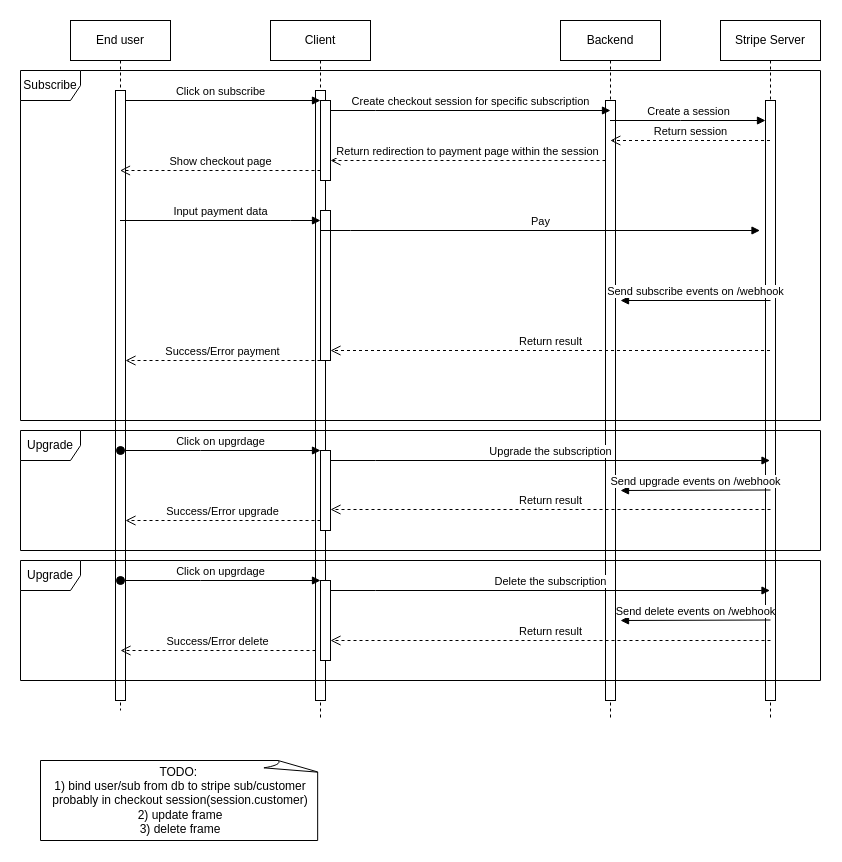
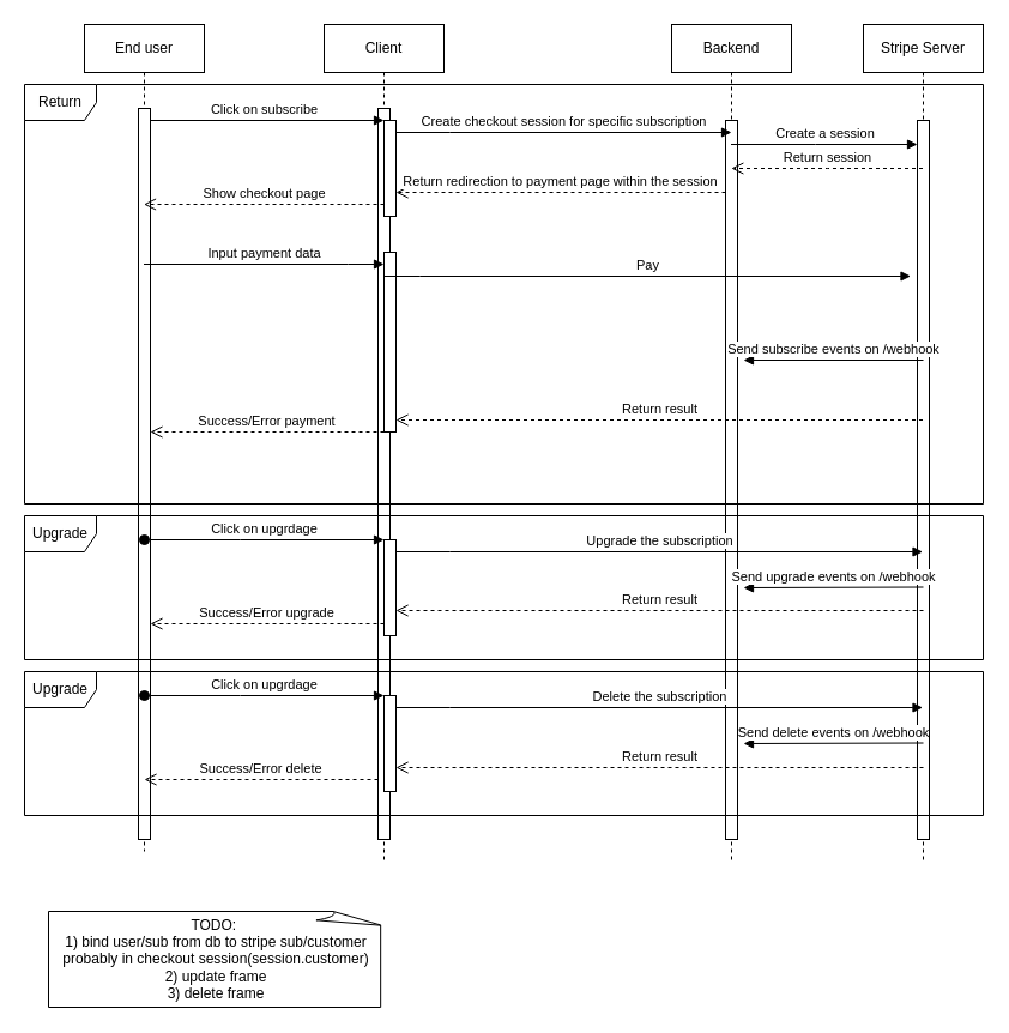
  <mxCell id="0" />
  <mxCell id="1" parent="0" />
  <mxCell id="2" value="Client" style="shape=umlLifeline;perimeter=lifelinePerimeter;whiteSpace=wrap;html=1;container=0;dropTarget=0;collapsible=0;recursiveResize=0;outlineConnect=0;portConstraint=eastwest;newEdgeStyle={&quot;edgeStyle&quot;:&quot;elbowEdgeStyle&quot;,&quot;elbow&quot;:&quot;vertical&quot;,&quot;curved&quot;:0,&quot;rounded&quot;:0};" parent="1" vertex="1"><mxGeometry x="270" y="20" width="100" height="700" as="geometry" /></mxCell>
  <mxCell id="3" value="" style="html=1;points=[];perimeter=orthogonalPerimeter;outlineConnect=0;targetShapes=umlLifeline;portConstraint=eastwest;newEdgeStyle={&quot;edgeStyle&quot;:&quot;elbowEdgeStyle&quot;,&quot;elbow&quot;:&quot;vertical&quot;,&quot;curved&quot;:0,&quot;rounded&quot;:0};" parent="2" vertex="1"><mxGeometry x="45" y="70" width="10" height="610" as="geometry" /></mxCell>
  <mxCell id="4" value="" style="html=1;points=[];perimeter=orthogonalPerimeter;outlineConnect=0;targetShapes=umlLifeline;portConstraint=eastwest;newEdgeStyle={&quot;edgeStyle&quot;:&quot;elbowEdgeStyle&quot;,&quot;elbow&quot;:&quot;vertical&quot;,&quot;curved&quot;:0,&quot;rounded&quot;:0};" parent="2" vertex="1"><mxGeometry x="50" y="80" width="10" height="80" as="geometry" /></mxCell>
  <mxCell id="5" value="" style="html=1;points=[];perimeter=orthogonalPerimeter;outlineConnect=0;targetShapes=umlLifeline;portConstraint=eastwest;newEdgeStyle={&quot;edgeStyle&quot;:&quot;elbowEdgeStyle&quot;,&quot;elbow&quot;:&quot;vertical&quot;,&quot;curved&quot;:0,&quot;rounded&quot;:0};" parent="2" vertex="1"><mxGeometry x="50" y="190" width="10" height="150" as="geometry" /></mxCell>
  <mxCell id="6" value="Backend" style="shape=umlLifeline;perimeter=lifelinePerimeter;whiteSpace=wrap;html=1;container=0;dropTarget=0;collapsible=0;recursiveResize=0;outlineConnect=0;portConstraint=eastwest;newEdgeStyle={&quot;edgeStyle&quot;:&quot;elbowEdgeStyle&quot;,&quot;elbow&quot;:&quot;vertical&quot;,&quot;curved&quot;:0,&quot;rounded&quot;:0};" parent="1" vertex="1"><mxGeometry x="560" y="20" width="100" height="700" as="geometry" /></mxCell>
  <mxCell id="7" value="" style="html=1;points=[];perimeter=orthogonalPerimeter;outlineConnect=0;targetShapes=umlLifeline;portConstraint=eastwest;newEdgeStyle={&quot;edgeStyle&quot;:&quot;elbowEdgeStyle&quot;,&quot;elbow&quot;:&quot;vertical&quot;,&quot;curved&quot;:0,&quot;rounded&quot;:0};" parent="6" vertex="1"><mxGeometry x="45" y="80" width="10" height="600" as="geometry" /></mxCell>
  <mxCell id="8" value="Create checkout session for specific subscription" style="html=1;verticalAlign=bottom;endArrow=block;edgeStyle=elbowEdgeStyle;elbow=vertical;curved=0;rounded=0;" parent="1" edge="1"><mxGeometry relative="1" as="geometry"><mxPoint x="330" y="110" as="sourcePoint" /><Array as="points"><mxPoint x="375" y="110" /></Array><mxPoint x="610" y="110" as="targetPoint" /><mxPoint as="offset" /></mxGeometry></mxCell>
  <mxCell id="9" value="Return redirection to payment page within the session" style="html=1;verticalAlign=bottom;endArrow=open;dashed=1;endSize=8;edgeStyle=elbowEdgeStyle;elbow=vertical;curved=0;rounded=0;" parent="1" edge="1"><mxGeometry relative="1" as="geometry"><mxPoint x="330" y="160" as="targetPoint" /><Array as="points"><mxPoint x="385" y="160" /></Array><mxPoint x="605" y="160" as="sourcePoint" /></mxGeometry></mxCell>
  <mxCell id="10" value="Stripe Server" style="shape=umlLifeline;perimeter=lifelinePerimeter;whiteSpace=wrap;html=1;container=0;dropTarget=0;collapsible=0;recursiveResize=0;outlineConnect=0;portConstraint=eastwest;newEdgeStyle={&quot;edgeStyle&quot;:&quot;elbowEdgeStyle&quot;,&quot;elbow&quot;:&quot;vertical&quot;,&quot;curved&quot;:0,&quot;rounded&quot;:0};" parent="1" vertex="1"><mxGeometry x="720" y="20" width="100" height="700" as="geometry" /></mxCell>
  <mxCell id="11" value="" style="html=1;points=[];perimeter=orthogonalPerimeter;outlineConnect=0;targetShapes=umlLifeline;portConstraint=eastwest;newEdgeStyle={&quot;edgeStyle&quot;:&quot;elbowEdgeStyle&quot;,&quot;elbow&quot;:&quot;vertical&quot;,&quot;curved&quot;:0,&quot;rounded&quot;:0};" parent="10" vertex="1"><mxGeometry x="45" y="80" width="10" height="600" as="geometry" /></mxCell>
  <mxCell id="12" value="Click on subscribe" style="html=1;verticalAlign=bottom;startArrow=oval;endArrow=block;startSize=8;edgeStyle=elbowEdgeStyle;elbow=vertical;curved=0;rounded=0;" parent="1" edge="1"><mxGeometry relative="1" as="geometry"><mxPoint x="120" y="100" as="sourcePoint" /><mxPoint x="320" y="100" as="targetPoint" /><Array as="points"><mxPoint x="200.5" y="100" /></Array></mxGeometry></mxCell>
  <mxCell id="13" value="End user" style="shape=umlLifeline;perimeter=lifelinePerimeter;whiteSpace=wrap;html=1;container=0;dropTarget=0;collapsible=0;recursiveResize=0;outlineConnect=0;portConstraint=eastwest;newEdgeStyle={&quot;edgeStyle&quot;:&quot;elbowEdgeStyle&quot;,&quot;elbow&quot;:&quot;vertical&quot;,&quot;curved&quot;:0,&quot;rounded&quot;:0};" parent="1" vertex="1"><mxGeometry x="70" y="20" width="100" height="690" as="geometry" /></mxCell>
  <mxCell id="14" value="" style="html=1;points=[];perimeter=orthogonalPerimeter;outlineConnect=0;targetShapes=umlLifeline;portConstraint=eastwest;newEdgeStyle={&quot;edgeStyle&quot;:&quot;elbowEdgeStyle&quot;,&quot;elbow&quot;:&quot;vertical&quot;,&quot;curved&quot;:0,&quot;rounded&quot;:0};" parent="13" vertex="1"><mxGeometry x="45" y="70" width="10" height="610" as="geometry" /></mxCell>
  <mxCell id="15" value="Create a session" style="html=1;verticalAlign=bottom;endArrow=block;edgeStyle=elbowEdgeStyle;elbow=vertical;curved=0;rounded=0;" parent="1" edge="1"><mxGeometry relative="1" as="geometry"><mxPoint x="609.5" y="120" as="sourcePoint" /><Array as="points"><mxPoint x="680" y="120" /></Array><mxPoint x="765" y="120" as="targetPoint" /></mxGeometry></mxCell>
  <mxCell id="16" value="Return session" style="html=1;verticalAlign=bottom;endArrow=open;dashed=1;endSize=8;edgeStyle=elbowEdgeStyle;elbow=vertical;curved=0;rounded=0;" parent="1" edge="1"><mxGeometry relative="1" as="geometry"><mxPoint x="609.81" y="140" as="targetPoint" /><Array as="points"><mxPoint x="690" y="140" /><mxPoint x="560" y="70" /></Array><mxPoint x="769.5" y="140" as="sourcePoint" /></mxGeometry></mxCell>
  <mxCell id="17" value="Show checkout page" style="html=1;verticalAlign=bottom;endArrow=open;dashed=1;endSize=8;edgeStyle=elbowEdgeStyle;elbow=vertical;curved=0;rounded=0;" parent="1" edge="1"><mxGeometry relative="1" as="geometry"><mxPoint x="119.5" y="170" as="targetPoint" /><Array as="points"><mxPoint x="230" y="170" /><mxPoint x="120" y="220" /></Array><mxPoint x="320" y="170" as="sourcePoint" /></mxGeometry></mxCell>
  <mxCell id="18" value="Input payment data" style="html=1;verticalAlign=bottom;endArrow=block;edgeStyle=elbowEdgeStyle;elbow=horizontal;curved=0;rounded=0;" parent="1" source="13" target="5" edge="1"><mxGeometry relative="1" as="geometry"><mxPoint x="130" y="220" as="sourcePoint" /><Array as="points"><mxPoint x="290" y="220" /><mxPoint x="160.5" y="170" /></Array><mxPoint x="330.5" y="220" as="targetPoint" /></mxGeometry></mxCell>
  <mxCell id="19" value="Pay" style="html=1;verticalAlign=bottom;endArrow=block;edgeStyle=elbowEdgeStyle;elbow=horizontal;curved=0;rounded=0;" parent="1" edge="1"><mxGeometry relative="1" as="geometry"><mxPoint x="320" y="230" as="sourcePoint" /><Array as="points"><mxPoint x="350" y="230" /></Array><mxPoint x="759.5" y="230" as="targetPoint" /></mxGeometry></mxCell>
  <mxCell id="20" value="Return result" style="html=1;verticalAlign=bottom;endArrow=open;dashed=1;endSize=8;edgeStyle=elbowEdgeStyle;elbow=vertical;curved=0;rounded=0;" parent="1" source="10" target="5" edge="1"><mxGeometry relative="1" as="geometry"><mxPoint x="220" y="350" as="targetPoint" /><Array as="points"><mxPoint x="370" y="350" /></Array><mxPoint x="649.5" y="350" as="sourcePoint" /></mxGeometry></mxCell>
  <mxCell id="21" value="Success/Error payment" style="html=1;verticalAlign=bottom;endArrow=open;dashed=1;endSize=8;edgeStyle=elbowEdgeStyle;elbow=vertical;curved=0;rounded=0;" parent="1" source="5" target="14" edge="1"><mxGeometry relative="1" as="geometry"><mxPoint x="60" y="360" as="targetPoint" /><Array as="points"><mxPoint x="130.5" y="360" /><mxPoint x="120.5" y="380" /></Array><mxPoint x="210.5" y="360" as="sourcePoint" /></mxGeometry></mxCell>
  <mxCell id="22" value="Send subscribe events on /webhook" style="html=1;verticalAlign=bottom;endArrow=block;edgeStyle=elbowEdgeStyle;elbow=vertical;curved=0;rounded=0;" parent="1" edge="1"><mxGeometry relative="1" as="geometry"><mxPoint x="770" y="300.004" as="sourcePoint" /><Array as="points" /><mxPoint x="620" y="300.004" as="targetPoint" /></mxGeometry></mxCell>
- <mxCell id="23" value="Subscribe" style="shape=umlFrame;whiteSpace=wrap;html=1;pointerEvents=0;" parent="1" vertex="1"><mxGeometry x="20" y="70" width="800" height="350" as="geometry" /></mxCell>
+ <mxCell id="23" value="Return" style="shape=umlFrame;whiteSpace=wrap;html=1;pointerEvents=0;" parent="1" vertex="1"><mxGeometry x="20" y="70" width="800" height="350" as="geometry" /></mxCell>
  <mxCell id="24" value="TODO:&amp;nbsp;&lt;br&gt;1) bind user/sub from db to stripe sub/customer&lt;br&gt;probably in checkout session(session.customer)&lt;br&gt;2) update frame&lt;br&gt;3) delete frame" style="whiteSpace=wrap;html=1;shape=mxgraph.basic.document" parent="1" vertex="1"><mxGeometry x="40" y="760" width="280" height="80" as="geometry" /></mxCell>
  <mxCell id="25" value="Upgrade" style="shape=umlFrame;whiteSpace=wrap;html=1;pointerEvents=0;" vertex="1" parent="1"><mxGeometry x="20" y="430" width="800" height="120" as="geometry" /></mxCell>
  <mxCell id="26" value="Click on upgrdage" style="html=1;verticalAlign=bottom;startArrow=oval;endArrow=block;startSize=8;edgeStyle=elbowEdgeStyle;elbow=vertical;curved=0;rounded=0;" edge="1" parent="1"><mxGeometry relative="1" as="geometry"><mxPoint x="120" y="450" as="sourcePoint" /><mxPoint x="320" y="450" as="targetPoint" /><Array as="points"><mxPoint x="200" y="450" /></Array></mxGeometry></mxCell>
  <mxCell id="27" value="" style="html=1;points=[];perimeter=orthogonalPerimeter;outlineConnect=0;targetShapes=umlLifeline;portConstraint=eastwest;newEdgeStyle={&quot;edgeStyle&quot;:&quot;elbowEdgeStyle&quot;,&quot;elbow&quot;:&quot;vertical&quot;,&quot;curved&quot;:0,&quot;rounded&quot;:0};" vertex="1" parent="1"><mxGeometry x="320" y="450" width="10" height="80" as="geometry" /></mxCell>
  <mxCell id="28" value="Upgrade the subscription" style="html=1;verticalAlign=bottom;endArrow=block;edgeStyle=elbowEdgeStyle;elbow=vertical;curved=0;rounded=0;" edge="1" parent="1"><mxGeometry relative="1" as="geometry"><mxPoint x="330" y="460" as="sourcePoint" /><Array as="points"><mxPoint x="375" y="460" /></Array><mxPoint x="769.5" y="460" as="targetPoint" /></mxGeometry></mxCell>
  <mxCell id="29" value="Send upgrade events on /webhook" style="html=1;verticalAlign=bottom;endArrow=block;edgeStyle=elbowEdgeStyle;elbow=vertical;curved=0;rounded=0;" edge="1" parent="1"><mxGeometry relative="1" as="geometry"><mxPoint x="770" y="489.504" as="sourcePoint" /><Array as="points" /><mxPoint x="620" y="489.504" as="targetPoint" /></mxGeometry></mxCell>
  <mxCell id="30" value="Return result" style="html=1;verticalAlign=bottom;endArrow=open;dashed=1;endSize=8;edgeStyle=elbowEdgeStyle;elbow=vertical;curved=0;rounded=0;" edge="1" parent="1"><mxGeometry relative="1" as="geometry"><mxPoint x="330" y="509" as="targetPoint" /><Array as="points"><mxPoint x="370" y="509" /></Array><mxPoint x="770" y="509" as="sourcePoint" /></mxGeometry></mxCell>
  <mxCell id="31" value="Success/Error upgrade" style="html=1;verticalAlign=bottom;endArrow=open;dashed=1;endSize=8;edgeStyle=elbowEdgeStyle;elbow=vertical;curved=0;rounded=0;" edge="1" parent="1"><mxGeometry relative="1" as="geometry"><mxPoint x="125" y="520" as="targetPoint" /><Array as="points"><mxPoint x="130.5" y="520" /><mxPoint x="120.5" y="540" /></Array><mxPoint x="320" y="520" as="sourcePoint" /></mxGeometry></mxCell>
  <mxCell id="32" value="Upgrade" style="shape=umlFrame;whiteSpace=wrap;html=1;pointerEvents=0;" vertex="1" parent="1"><mxGeometry x="20" y="560" width="800" height="120" as="geometry" /></mxCell>
  <mxCell id="33" value="Click on upgrdage" style="html=1;verticalAlign=bottom;startArrow=oval;endArrow=block;startSize=8;edgeStyle=elbowEdgeStyle;elbow=vertical;curved=0;rounded=0;" edge="1" parent="1"><mxGeometry relative="1" as="geometry"><mxPoint x="120" y="580" as="sourcePoint" /><mxPoint x="320" y="580" as="targetPoint" /><Array as="points"><mxPoint x="200" y="580" /></Array></mxGeometry></mxCell>
  <mxCell id="34" value="" style="html=1;points=[];perimeter=orthogonalPerimeter;outlineConnect=0;targetShapes=umlLifeline;portConstraint=eastwest;newEdgeStyle={&quot;edgeStyle&quot;:&quot;elbowEdgeStyle&quot;,&quot;elbow&quot;:&quot;vertical&quot;,&quot;curved&quot;:0,&quot;rounded&quot;:0};" vertex="1" parent="1"><mxGeometry x="320" y="580" width="10" height="80" as="geometry" /></mxCell>
  <mxCell id="35" value="Delete the subscription" style="html=1;verticalAlign=bottom;endArrow=block;edgeStyle=elbowEdgeStyle;elbow=vertical;curved=0;rounded=0;" edge="1" parent="1"><mxGeometry relative="1" as="geometry"><mxPoint x="330" y="590" as="sourcePoint" /><Array as="points"><mxPoint x="375" y="590" /></Array><mxPoint x="769.5" y="590" as="targetPoint" /></mxGeometry></mxCell>
  <mxCell id="36" value="Send delete events on /webhook" style="html=1;verticalAlign=bottom;endArrow=block;edgeStyle=elbowEdgeStyle;elbow=vertical;curved=0;rounded=0;" edge="1" parent="1"><mxGeometry relative="1" as="geometry"><mxPoint x="770" y="619.504" as="sourcePoint" /><Array as="points" /><mxPoint x="620" y="619.504" as="targetPoint" /></mxGeometry></mxCell>
  <mxCell id="37" value="Return result" style="html=1;verticalAlign=bottom;endArrow=open;dashed=1;endSize=8;edgeStyle=elbowEdgeStyle;elbow=vertical;curved=0;rounded=0;" edge="1" parent="1"><mxGeometry relative="1" as="geometry"><mxPoint x="330" y="640" as="targetPoint" /><Array as="points"><mxPoint x="370" y="640" /></Array><mxPoint x="770" y="640" as="sourcePoint" /></mxGeometry></mxCell>
  <mxCell id="38" value="Success/Error delete" style="html=1;verticalAlign=bottom;endArrow=open;dashed=1;endSize=8;edgeStyle=elbowEdgeStyle;elbow=vertical;curved=0;rounded=0;" edge="1" parent="1"><mxGeometry relative="1" as="geometry"><mxPoint x="120" y="650" as="targetPoint" /><Array as="points"><mxPoint x="125.5" y="650" /><mxPoint x="115.5" y="670" /></Array><mxPoint x="315" y="650" as="sourcePoint" /></mxGeometry></mxCell>
